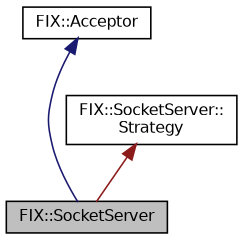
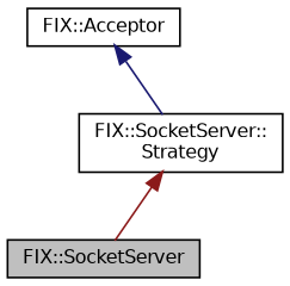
  digraph {
    node [color=black fillcolor=white fontname=Helvetica fontsize=10 shape=record style=filled]
    edge [dir=back fontname=Helvetica fontsize=10 labelfontname=Helvetica labelfontsize=10 style=solid]
    n1 [fillcolor=grey75 fontcolor=black height=0.2 label="FIX::SocketServer" width=0.4]
    n2 [height=0.2 label="FIX::Acceptor" width=0.4]
    n3 [height=0.2 label="FIX::SocketServer::\lStrategy" width=0.4]
-   n2 -> n1 [color=midnightblue]
+   n2 -> n3 [color=midnightblue]
    n3 -> n1 [color=firebrick4]
  }
